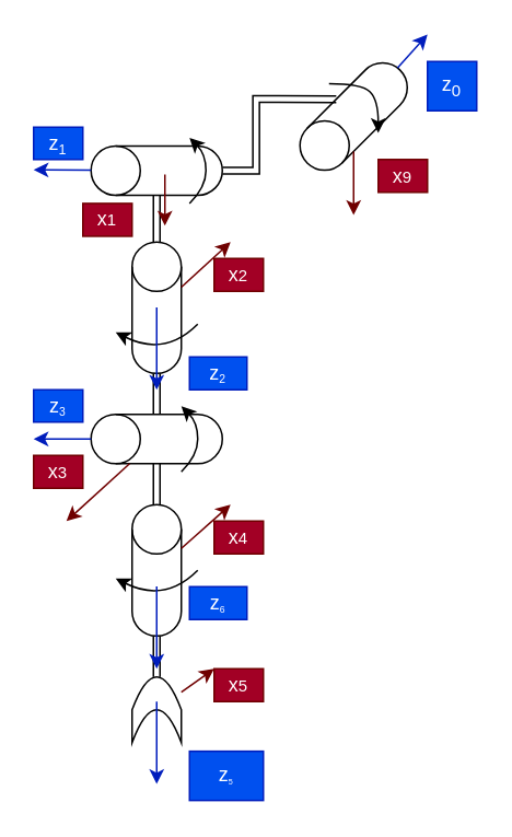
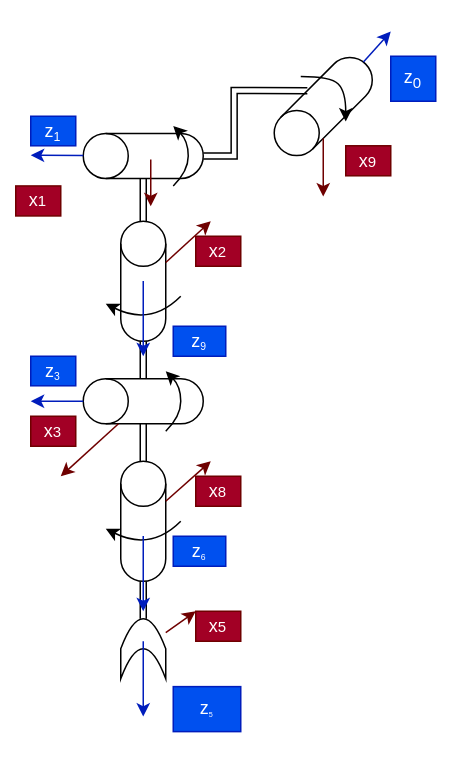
  <mxCell id="0" />
  <mxCell id="1" parent="0" />
  <mxCell id="2" value="" style="shape=cylinder3;whiteSpace=wrap;html=1;boundedLbl=1;backgroundOutline=1;size=15;rotation=45;direction=west;" parent="1" vertex="1"><mxGeometry x="200" y="30.54" width="30" height="80" as="geometry" /></mxCell>
  <mxCell id="3" style="edgeStyle=orthogonalEdgeStyle;rounded=0;orthogonalLoop=1;jettySize=auto;html=1;exitX=0.5;exitY=1;exitDx=0;exitDy=0;exitPerimeter=0;entryX=1;entryY=0.5;entryDx=0;entryDy=0;entryPerimeter=0;shape=link;" parent="1" source="4" target="2" edge="1"><mxGeometry relative="1" as="geometry" /></mxCell>
  <mxCell id="4" value="" style="shape=cylinder3;whiteSpace=wrap;html=1;boundedLbl=1;backgroundOutline=1;size=15;rotation=90;direction=west;" parent="1" vertex="1"><mxGeometry x="80" y="63.46" width="30" height="80" as="geometry" /></mxCell>
  <mxCell id="5" style="edgeStyle=orthogonalEdgeStyle;rounded=0;orthogonalLoop=1;jettySize=auto;html=1;exitX=0;exitY=0.5;exitDx=0;exitDy=0;exitPerimeter=0;entryX=0.5;entryY=0;entryDx=0;entryDy=0;entryPerimeter=0;shape=link;" parent="1" source="7" target="10" edge="1"><mxGeometry relative="1" as="geometry" /></mxCell>
  <mxCell id="6" style="edgeStyle=orthogonalEdgeStyle;rounded=0;orthogonalLoop=1;jettySize=auto;html=1;exitX=1;exitY=0.5;exitDx=0;exitDy=0;exitPerimeter=0;entryX=0.5;entryY=1;entryDx=0;entryDy=0;entryPerimeter=0;shape=link;" parent="1" source="7" target="9" edge="1"><mxGeometry relative="1" as="geometry" /></mxCell>
  <mxCell id="7" value="" style="shape=cylinder3;whiteSpace=wrap;html=1;boundedLbl=1;backgroundOutline=1;size=15;rotation=90;direction=west;" parent="1" vertex="1"><mxGeometry x="80" y="227" width="30" height="80" as="geometry" /></mxCell>
  <mxCell id="8" style="edgeStyle=orthogonalEdgeStyle;rounded=0;orthogonalLoop=1;jettySize=auto;html=1;exitX=0.5;exitY=0;exitDx=0;exitDy=0;exitPerimeter=0;entryX=0;entryY=0.5;entryDx=0;entryDy=0;entryPerimeter=0;shape=link;" parent="1" source="9" target="4" edge="1"><mxGeometry relative="1" as="geometry" /></mxCell>
  <mxCell id="9" value="" style="shape=cylinder3;whiteSpace=wrap;html=1;boundedLbl=1;backgroundOutline=1;size=15;rotation=-180;direction=west;" parent="1" vertex="1"><mxGeometry x="80" y="147" width="30" height="80" as="geometry" /></mxCell>
  <mxCell id="10" value="" style="shape=cylinder3;whiteSpace=wrap;html=1;boundedLbl=1;backgroundOutline=1;size=15;rotation=-180;direction=west;" parent="1" vertex="1"><mxGeometry x="80" y="307" width="30" height="80" as="geometry" /></mxCell>
  <mxCell id="11" style="edgeStyle=orthogonalEdgeStyle;rounded=0;orthogonalLoop=1;jettySize=auto;html=1;exitX=0;exitY=0.5;exitDx=0;exitDy=0;entryX=0.5;entryY=1;entryDx=0;entryDy=0;entryPerimeter=0;shape=link;" parent="1" source="12" target="10" edge="1"><mxGeometry relative="1" as="geometry" /></mxCell>
  <mxCell id="12" value="" style="shape=dataStorage;whiteSpace=wrap;html=1;fixedSize=1;size=20;rotation=90;" parent="1" vertex="1"><mxGeometry x="75" y="417" width="40" height="30" as="geometry" /></mxCell>
  <mxCell id="13" value="" style="endArrow=classic;html=1;fillColor=#0050ef;strokeColor=#001DBC;" parent="1" source="2" edge="1"><mxGeometry width="50" height="50" relative="1" as="geometry"><mxPoint x="290" y="290.54" as="sourcePoint" /><mxPoint x="260" y="20.54" as="targetPoint" /></mxGeometry></mxCell>
  <mxCell id="14" value="" style="endArrow=classic;html=1;fillColor=#0050ef;strokeColor=#001DBC;" parent="1" source="4" edge="1"><mxGeometry width="50" height="50" relative="1" as="geometry"><mxPoint x="-10" y="113.46" as="sourcePoint" /><mxPoint x="20" y="103" as="targetPoint" /></mxGeometry></mxCell>
  <mxCell id="15" value="" style="curved=1;endArrow=none;html=1;startArrow=classic;startFill=1;endFill=0;" parent="1" edge="1"><mxGeometry width="50" height="50" relative="1" as="geometry"><mxPoint x="230" y="80.54" as="sourcePoint" /><mxPoint x="200" y="50.54" as="targetPoint" /><Array as="points"><mxPoint x="230" y="60.54" /><mxPoint x="220" y="50.54" /></Array></mxGeometry></mxCell>
  <mxCell id="16" value="" style="curved=1;endArrow=classic;html=1;" parent="1" edge="1"><mxGeometry width="50" height="50" relative="1" as="geometry"><mxPoint x="115" y="123.46" as="sourcePoint" /><mxPoint x="115" y="83.46" as="targetPoint" /><Array as="points"><mxPoint x="125" y="113.46" /><mxPoint x="125" y="93.46" /></Array></mxGeometry></mxCell>
  <mxCell id="17" value="" style="curved=1;endArrow=none;html=1;startArrow=classic;startFill=1;endFill=0;" parent="1" edge="1"><mxGeometry width="50" height="50" relative="1" as="geometry"><mxPoint x="70" y="202" as="sourcePoint" /><mxPoint x="120" y="197" as="targetPoint" /><Array as="points"><mxPoint x="100" y="217" /></Array></mxGeometry></mxCell>
  <mxCell id="18" value="" style="curved=1;endArrow=classic;html=1;" parent="1" edge="1"><mxGeometry width="50" height="50" relative="1" as="geometry"><mxPoint x="110" y="287" as="sourcePoint" /><mxPoint x="110" y="247" as="targetPoint" /><Array as="points"><mxPoint x="120" y="277" /><mxPoint x="120" y="257" /></Array></mxGeometry></mxCell>
  <mxCell id="19" value="" style="curved=1;endArrow=none;html=1;startArrow=classic;startFill=1;endFill=0;" parent="1" edge="1"><mxGeometry width="50" height="50" relative="1" as="geometry"><mxPoint x="70" y="352" as="sourcePoint" /><mxPoint x="120" y="347" as="targetPoint" /><Array as="points"><mxPoint x="100" y="367" /></Array></mxGeometry></mxCell>
  <mxCell id="20" value="z&lt;sub&gt;0&lt;/sub&gt;" style="text;html=1;strokeColor=#001DBC;fillColor=#0050ef;align=center;verticalAlign=middle;whiteSpace=wrap;rounded=0;fontColor=#ffffff;" parent="1" vertex="1"><mxGeometry x="260" y="37" width="30" height="30" as="geometry" /></mxCell>
  <mxCell id="21" value="z&lt;span style=&quot;font-size: 10px&quot;&gt;&lt;sub&gt;1&lt;/sub&gt;&lt;/span&gt;" style="text;html=1;strokeColor=#001DBC;fillColor=#0050ef;align=center;verticalAlign=middle;whiteSpace=wrap;rounded=0;fontColor=#ffffff;" parent="1" vertex="1"><mxGeometry x="20" y="77" width="30" height="19.69" as="geometry" /></mxCell>
  <mxCell id="22" value="" style="endArrow=classic;html=1;fillColor=#0050ef;strokeColor=#001DBC;" parent="1" edge="1"><mxGeometry width="50" height="50" relative="1" as="geometry"><mxPoint x="95" y="186.755" as="sourcePoint" /><mxPoint x="95" y="237" as="targetPoint" /></mxGeometry></mxCell>
- <mxCell id="23" value="z&lt;span style=&quot;font-size: 8.333px&quot;&gt;&lt;sub&gt;2&lt;/sub&gt;&lt;/span&gt;" style="text;html=1;strokeColor=#001DBC;fillColor=#0050ef;align=center;verticalAlign=middle;whiteSpace=wrap;rounded=0;fontColor=#ffffff;" parent="1" vertex="1"><mxGeometry x="115" y="217" width="35" height="20" as="geometry" /></mxCell>
+ <mxCell id="23" value="z&lt;span style=&quot;font-size: 8.333px&quot;&gt;&lt;sub&gt;9&lt;/sub&gt;&lt;/span&gt;" style="text;html=1;strokeColor=#001DBC;fillColor=#0050ef;align=center;verticalAlign=middle;whiteSpace=wrap;rounded=0;fontColor=#ffffff;" parent="1" vertex="1"><mxGeometry x="115" y="217" width="35" height="20" as="geometry" /></mxCell>
  <mxCell id="24" value="" style="endArrow=classic;html=1;fillColor=#0050ef;strokeColor=#001DBC;" parent="1" edge="1"><mxGeometry width="50" height="50" relative="1" as="geometry"><mxPoint x="55" y="267" as="sourcePoint" /><mxPoint x="20" y="267" as="targetPoint" /></mxGeometry></mxCell>
  <mxCell id="25" value="z&lt;span style=&quot;font-size: 8.333px&quot;&gt;&lt;sub&gt;3&lt;/sub&gt;&lt;/span&gt;" style="text;html=1;strokeColor=#001DBC;fillColor=#0050ef;align=center;verticalAlign=middle;whiteSpace=wrap;rounded=0;fontColor=#ffffff;" parent="1" vertex="1"><mxGeometry x="20" y="237" width="30" height="19.69" as="geometry" /></mxCell>
  <mxCell id="26" value="" style="endArrow=classic;html=1;fillColor=#0050ef;strokeColor=#001DBC;" parent="1" edge="1"><mxGeometry width="50" height="50" relative="1" as="geometry"><mxPoint x="95" y="356.755" as="sourcePoint" /><mxPoint x="95" y="407" as="targetPoint" /></mxGeometry></mxCell>
  <mxCell id="27" value="z&lt;span style=&quot;font-size: 6.944px&quot;&gt;&lt;sub&gt;6&lt;/sub&gt;&lt;/span&gt;" style="text;html=1;strokeColor=#001DBC;fillColor=#0050ef;align=center;verticalAlign=middle;whiteSpace=wrap;rounded=0;fontColor=#ffffff;" parent="1" vertex="1"><mxGeometry x="115" y="357" width="35" height="20" as="geometry" /></mxCell>
  <mxCell id="28" value="" style="endArrow=classic;html=1;fillColor=#0050ef;strokeColor=#001DBC;" parent="1" edge="1"><mxGeometry width="50" height="50" relative="1" as="geometry"><mxPoint x="95" y="427.005" as="sourcePoint" /><mxPoint x="95" y="477.25" as="targetPoint" /></mxGeometry></mxCell>
  <mxCell id="29" value="z&lt;span style=&quot;font-size: 5.787px&quot;&gt;&lt;sub&gt;5&lt;/sub&gt;&lt;/span&gt;" style="text;html=1;strokeColor=#001DBC;fillColor=#0050ef;align=center;verticalAlign=middle;whiteSpace=wrap;rounded=0;fontColor=#ffffff;" parent="1" vertex="1"><mxGeometry x="115" y="457.25" width="45" height="30" as="geometry" /></mxCell>
  <mxCell id="30" value="" style="endArrow=classic;html=1;fillColor=#a20025;strokeColor=#6F0000;" parent="1" source="2" edge="1"><mxGeometry width="50" height="50" relative="1" as="geometry"><mxPoint x="290" y="290.54" as="sourcePoint" /><mxPoint x="215" y="130.54" as="targetPoint" /></mxGeometry></mxCell>
  <mxCell id="31" value="&lt;font style=&quot;font-size: 12px&quot;&gt;x&lt;/font&gt;&lt;font size=&quot;1&quot;&gt;9&lt;/font&gt;" style="text;html=1;strokeColor=#6F0000;fillColor=#a20025;align=center;verticalAlign=middle;whiteSpace=wrap;rounded=0;fontColor=#ffffff;" parent="1" vertex="1"><mxGeometry x="230" y="96.69" width="30" height="20" as="geometry" /></mxCell>
  <mxCell id="32" value="" style="endArrow=classic;html=1;fillColor=#a20025;strokeColor=#6F0000;" parent="1" edge="1"><mxGeometry width="50" height="50" relative="1" as="geometry"><mxPoint x="100" y="105.787" as="sourcePoint" /><mxPoint x="100" y="137" as="targetPoint" /></mxGeometry></mxCell>
- <mxCell id="33" value="&lt;font style=&quot;font-size: 12px&quot;&gt;x&lt;/font&gt;&lt;font size=&quot;1&quot;&gt;1&lt;/font&gt;" style="text;html=1;strokeColor=#6F0000;fillColor=#a20025;align=center;verticalAlign=middle;whiteSpace=wrap;rounded=0;fontColor=#ffffff;" parent="1" vertex="1"><mxGeometry x="50" y="123.46" width="30" height="20" as="geometry" /></mxCell>
+ <mxCell id="33" value="&lt;font style=&quot;font-size: 12px&quot;&gt;x&lt;/font&gt;&lt;font size=&quot;1&quot;&gt;1&lt;/font&gt;" style="text;html=1;strokeColor=#6F0000;fillColor=#a20025;align=center;verticalAlign=middle;whiteSpace=wrap;rounded=0;fontColor=#ffffff;" parent="1" vertex="1"><mxGeometry x="10" y="123.46" width="30" height="20" as="geometry" /></mxCell>
  <mxCell id="34" value="" style="endArrow=classic;html=1;fillColor=#a20025;strokeColor=#6F0000;" parent="1" source="7" edge="1"><mxGeometry width="50" height="50" relative="1" as="geometry"><mxPoint x="180" y="268.213" as="sourcePoint" /><mxPoint x="40" y="317" as="targetPoint" /></mxGeometry></mxCell>
  <mxCell id="35" value="&lt;font style=&quot;font-size: 12px&quot;&gt;x&lt;/font&gt;&lt;font size=&quot;1&quot;&gt;3&lt;/font&gt;" style="text;html=1;strokeColor=#6F0000;fillColor=#a20025;align=center;verticalAlign=middle;whiteSpace=wrap;rounded=0;fontColor=#ffffff;" parent="1" vertex="1"><mxGeometry x="20" y="277" width="30" height="20" as="geometry" /></mxCell>
  <mxCell id="36" value="" style="endArrow=classic;html=1;fillColor=#a20025;strokeColor=#6F0000;" parent="1" source="10" edge="1"><mxGeometry width="50" height="50" relative="1" as="geometry"><mxPoint x="155" y="317.003" as="sourcePoint" /><mxPoint x="140" y="307" as="targetPoint" /></mxGeometry></mxCell>
- <mxCell id="37" value="&lt;font style=&quot;font-size: 12px&quot;&gt;x&lt;/font&gt;&lt;font size=&quot;1&quot;&gt;4&lt;/font&gt;" style="text;html=1;strokeColor=#6F0000;fillColor=#a20025;align=center;verticalAlign=middle;whiteSpace=wrap;rounded=0;fontColor=#ffffff;" parent="1" vertex="1"><mxGeometry x="130" y="317" width="30" height="20" as="geometry" /></mxCell>
+ <mxCell id="37" value="&lt;font style=&quot;font-size: 12px&quot;&gt;x&lt;/font&gt;&lt;font size=&quot;1&quot;&gt;8&lt;/font&gt;" style="text;html=1;strokeColor=#6F0000;fillColor=#a20025;align=center;verticalAlign=middle;whiteSpace=wrap;rounded=0;fontColor=#ffffff;" parent="1" vertex="1"><mxGeometry x="130" y="317" width="30" height="20" as="geometry" /></mxCell>
  <mxCell id="38" value="" style="endArrow=classic;html=1;fillColor=#a20025;strokeColor=#6F0000;" parent="1" source="12" edge="1"><mxGeometry width="50" height="50" relative="1" as="geometry"><mxPoint x="240" y="372" as="sourcePoint" /><mxPoint x="130" y="407" as="targetPoint" /></mxGeometry></mxCell>
  <mxCell id="39" value="&lt;font style=&quot;font-size: 12px&quot;&gt;x&lt;/font&gt;&lt;font size=&quot;1&quot;&gt;5&lt;/font&gt;" style="text;html=1;strokeColor=#6F0000;fillColor=#a20025;align=center;verticalAlign=middle;whiteSpace=wrap;rounded=0;fontColor=#ffffff;" parent="1" vertex="1"><mxGeometry x="130" y="407" width="30" height="20" as="geometry" /></mxCell>
  <mxCell id="40" value="" style="endArrow=classic;html=1;fillColor=#a20025;strokeColor=#6F0000;exitX=1;exitY=0;exitDx=0;exitDy=27.5;exitPerimeter=0;" parent="1" source="9" edge="1"><mxGeometry width="50" height="50" relative="1" as="geometry"><mxPoint x="80" y="182" as="sourcePoint" /><mxPoint x="140" y="147" as="targetPoint" /></mxGeometry></mxCell>
  <mxCell id="41" value="&lt;font style=&quot;font-size: 12px&quot;&gt;x&lt;/font&gt;&lt;font size=&quot;1&quot;&gt;2&lt;/font&gt;" style="text;html=1;strokeColor=#6F0000;fillColor=#a20025;align=center;verticalAlign=middle;whiteSpace=wrap;rounded=0;fontColor=#ffffff;" parent="1" vertex="1"><mxGeometry x="130" y="157" width="30" height="20" as="geometry" /></mxCell>
